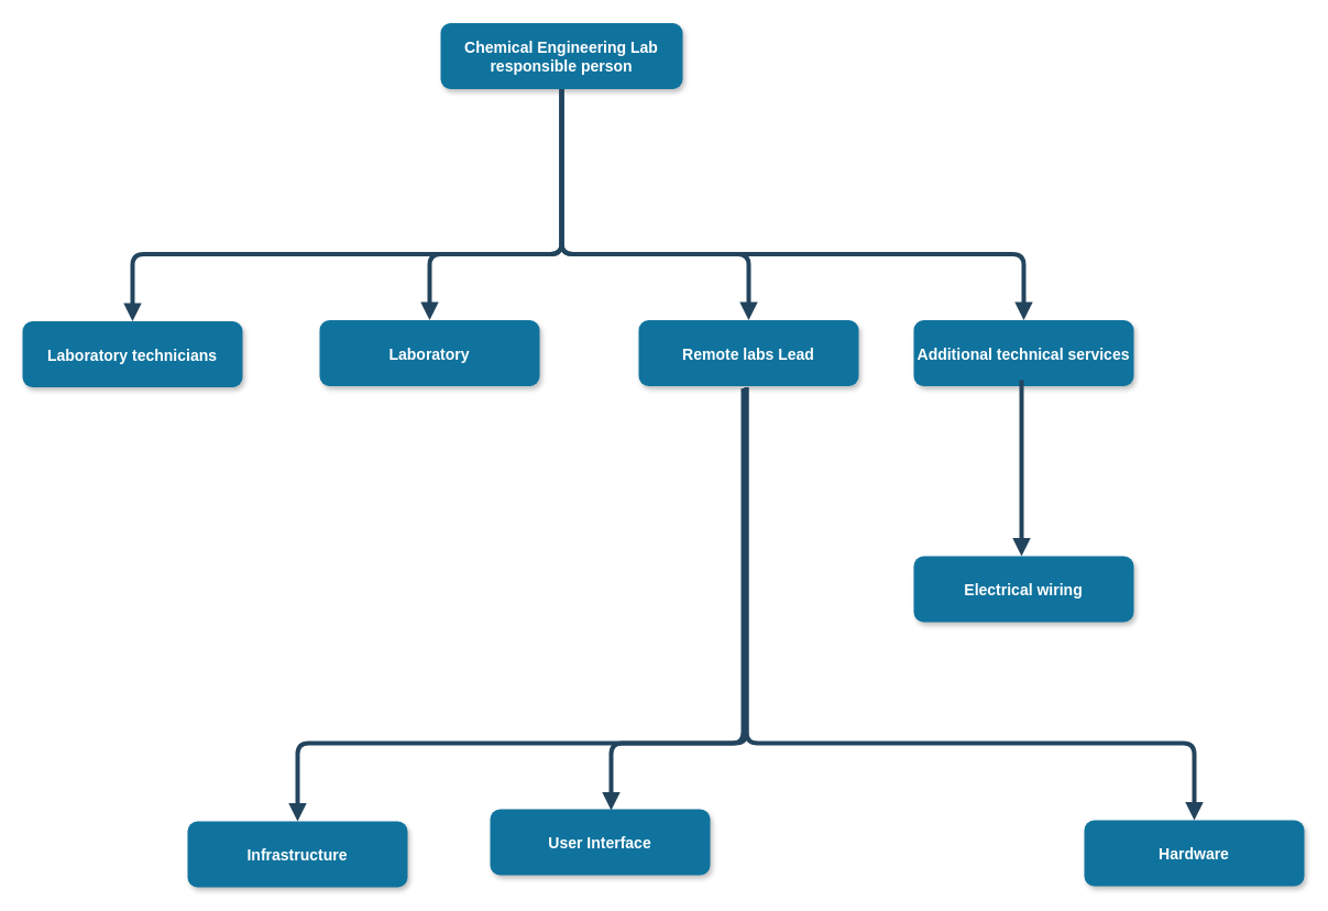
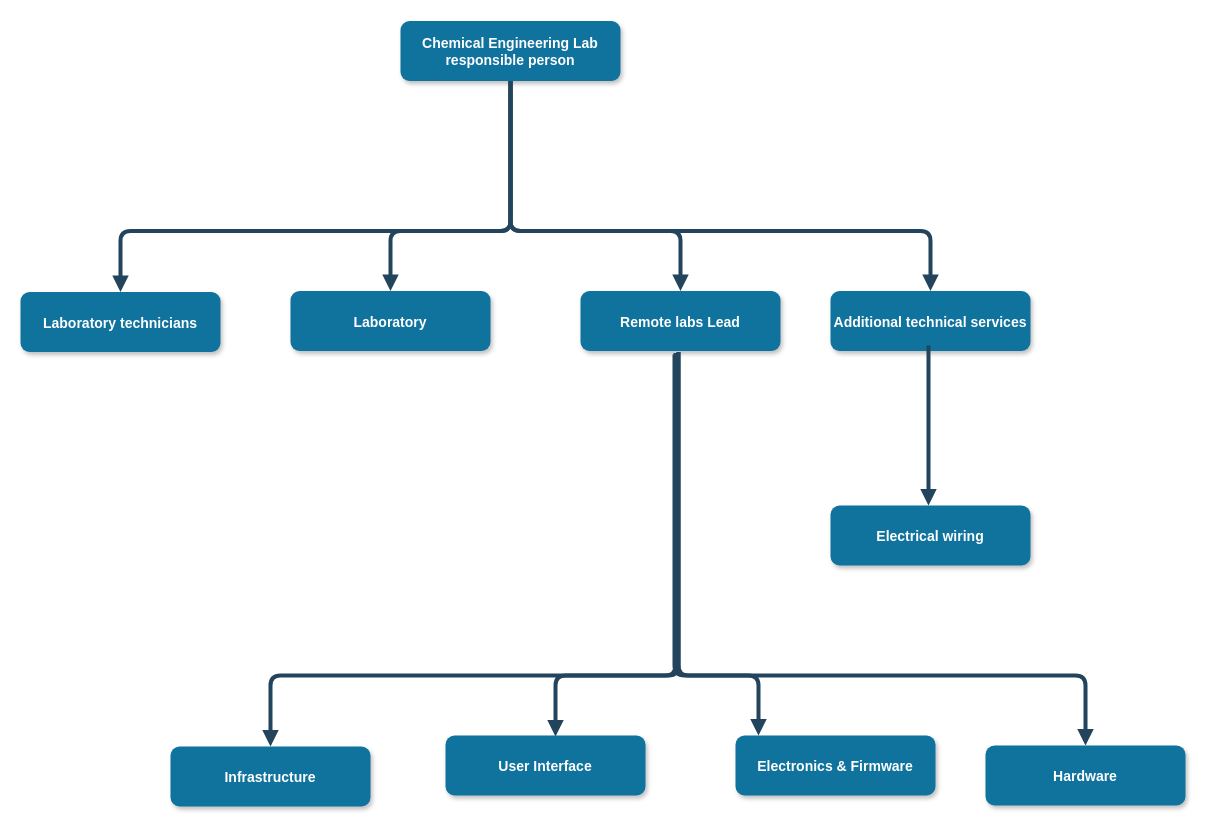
  <mxCell id="0" />
  <mxCell id="1" parent="0" />
  <mxCell id="2" value="Chemical Engineering Lab&#10;responsible person" style="rounded=1;fillColor=#10739E;strokeColor=none;shadow=1;gradientColor=none;fontStyle=1;fontColor=#FFFFFF;fontSize=14;" parent="1" vertex="1"><mxGeometry x="400" y="20.5" width="220" height="60" as="geometry" /></mxCell>
  <mxCell id="3" value="Laboratory technicians" style="rounded=1;fillColor=#10739E;strokeColor=none;shadow=1;gradientColor=none;fontStyle=1;fontColor=#FFFFFF;fontSize=14;" parent="1" vertex="1"><mxGeometry x="20" y="291.5" width="200" height="60" as="geometry" /></mxCell>
  <mxCell id="4" value="Laboratory" style="rounded=1;fillColor=#10739E;strokeColor=none;shadow=1;gradientColor=none;fontStyle=1;fontColor=#FFFFFF;fontSize=14;" parent="1" vertex="1"><mxGeometry x="290" y="290.5" width="200" height="60" as="geometry" /></mxCell>
  <mxCell id="5" value="Remote labs Lead" style="rounded=1;fillColor=#10739E;strokeColor=none;shadow=1;gradientColor=none;fontStyle=1;fontColor=#FFFFFF;fontSize=14;" parent="1" vertex="1"><mxGeometry x="580" y="290.5" width="200" height="60" as="geometry" /></mxCell>
  <mxCell id="6" value="Additional technical services" style="rounded=1;fillColor=#10739E;strokeColor=none;shadow=1;gradientColor=none;fontStyle=1;fontColor=#FFFFFF;fontSize=14;" parent="1" vertex="1"><mxGeometry x="830" y="290.5" width="200" height="60" as="geometry" /></mxCell>
  <mxCell id="7" value="" style="edgeStyle=elbowEdgeStyle;elbow=vertical;strokeWidth=4;endArrow=block;endFill=1;fontStyle=1;strokeColor=#23445D;" parent="1" source="2" target="3" edge="1"><mxGeometry x="22" y="165.5" width="100" height="100" as="geometry"><mxPoint x="-240" y="-59.5" as="sourcePoint" /><mxPoint x="-140" y="-159.5" as="targetPoint" /><Array as="points"><mxPoint x="290" y="230.5" /></Array></mxGeometry></mxCell>
  <mxCell id="8" value="" style="edgeStyle=elbowEdgeStyle;elbow=vertical;strokeWidth=4;endArrow=block;endFill=1;fontStyle=1;strokeColor=#23445D;" parent="1" source="2" target="6" edge="1"><mxGeometry x="22" y="165.5" width="100" height="100" as="geometry"><mxPoint x="-240" y="-59.5" as="sourcePoint" /><mxPoint x="-140" y="-159.5" as="targetPoint" /><Array as="points"><mxPoint x="710" y="230.5" /></Array></mxGeometry></mxCell>
  <mxCell id="9" value="" style="edgeStyle=elbowEdgeStyle;elbow=vertical;strokeWidth=4;endArrow=block;endFill=1;fontStyle=1;strokeColor=#23445D;" parent="1" source="2" target="4" edge="1"><mxGeometry x="22" y="165.5" width="100" height="100" as="geometry"><mxPoint x="-240" y="-59.5" as="sourcePoint" /><mxPoint x="-140" y="-159.5" as="targetPoint" /><Array as="points"><mxPoint x="390" y="230.5" /></Array></mxGeometry></mxCell>
  <mxCell id="10" value="" style="edgeStyle=elbowEdgeStyle;elbow=vertical;strokeWidth=4;endArrow=block;endFill=1;fontStyle=1;strokeColor=#23445D;" parent="1" source="2" target="5" edge="1"><mxGeometry x="22" y="165.5" width="100" height="100" as="geometry"><mxPoint x="-240" y="-59.5" as="sourcePoint" /><mxPoint x="-140" y="-159.5" as="targetPoint" /><Array as="points"><mxPoint x="680" y="230.5" /></Array></mxGeometry></mxCell>
  <mxCell id="11" value="Infrastructure" style="rounded=1;fillColor=#10739E;strokeColor=none;shadow=1;gradientColor=none;fontStyle=1;fontColor=#FFFFFF;fontSize=14;" vertex="1" parent="1"><mxGeometry x="170" y="746" width="200" height="60" as="geometry" /></mxCell>
  <mxCell id="12" value="User Interface" style="rounded=1;fillColor=#10739E;strokeColor=none;shadow=1;gradientColor=none;fontStyle=1;fontColor=#FFFFFF;fontSize=14;" vertex="1" parent="1"><mxGeometry x="445" y="735" width="200" height="60" as="geometry" /></mxCell>
+ <mxCell id="13" value="Electronics &amp; Firmware" style="rounded=1;fillColor=#10739E;strokeColor=none;shadow=1;gradientColor=none;fontStyle=1;fontColor=#FFFFFF;fontSize=14;" vertex="1" parent="1"><mxGeometry x="735" y="735" width="200" height="60" as="geometry" /></mxCell>
  <mxCell id="14" value="Hardware" style="rounded=1;fillColor=#10739E;strokeColor=none;shadow=1;gradientColor=none;fontStyle=1;fontColor=#FFFFFF;fontSize=14;" vertex="1" parent="1"><mxGeometry x="985" y="745" width="200" height="60" as="geometry" /></mxCell>
  <mxCell id="15" value="" style="edgeStyle=elbowEdgeStyle;elbow=vertical;strokeWidth=4;endArrow=block;endFill=1;fontStyle=1;strokeColor=#23445D;" edge="1" target="11" parent="1"><mxGeometry x="22" y="165.5" width="100" height="100" as="geometry"><mxPoint x="678" y="351.5" as="sourcePoint" /><mxPoint x="28" y="111" as="targetPoint" /><Array as="points"><mxPoint x="468" y="675" /></Array></mxGeometry></mxCell>
  <mxCell id="16" value="" style="edgeStyle=elbowEdgeStyle;elbow=vertical;strokeWidth=4;endArrow=block;endFill=1;fontStyle=1;strokeColor=#23445D;" edge="1" target="14" parent="1"><mxGeometry x="22" y="165.5" width="100" height="100" as="geometry"><mxPoint x="678" y="351.5" as="sourcePoint" /><mxPoint x="28" y="111" as="targetPoint" /><Array as="points"><mxPoint x="868" y="675" /></Array></mxGeometry></mxCell>
  <mxCell id="17" value="" style="edgeStyle=elbowEdgeStyle;elbow=vertical;strokeWidth=4;endArrow=block;endFill=1;fontStyle=1;strokeColor=#23445D;" edge="1" parent="1"><mxGeometry x="22" y="165.5" width="100" height="100" as="geometry"><mxPoint x="675" y="352.5" as="sourcePoint" /><mxPoint x="555" y="736" as="targetPoint" /><Array as="points"><mxPoint x="608" y="675" /></Array></mxGeometry></mxCell>
+ <mxCell id="18" value="" style="edgeStyle=elbowEdgeStyle;elbow=vertical;strokeWidth=4;endArrow=block;endFill=1;fontStyle=1;strokeColor=#23445D;exitX=0.47;exitY=1.058;exitDx=0;exitDy=0;exitPerimeter=0;" edge="1" target="13" parent="1" source="5"><mxGeometry x="22" y="165.5" width="100" height="100" as="geometry"><mxPoint x="678" y="351.5" as="sourcePoint" /><mxPoint x="28" y="111" as="targetPoint" /><Array as="points"><mxPoint x="758" y="675" /></Array></mxGeometry></mxCell>
  <mxCell id="19" value="" style="edgeStyle=elbowEdgeStyle;elbow=vertical;strokeWidth=4;endArrow=block;endFill=1;fontStyle=1;strokeColor=#23445D;" edge="1" parent="1"><mxGeometry x="22" y="165.5" width="100" height="100" as="geometry"><mxPoint x="928" y="345" as="sourcePoint" /><mxPoint x="928" y="505" as="targetPoint" /><Array as="points"><mxPoint x="1098" y="494.5" /></Array></mxGeometry></mxCell>
  <mxCell id="20" value="Electrical wiring" style="rounded=1;fillColor=#10739E;strokeColor=none;shadow=1;gradientColor=none;fontStyle=1;fontColor=#FFFFFF;fontSize=14;" vertex="1" parent="1"><mxGeometry x="830" y="505" width="200" height="60" as="geometry" /></mxCell>
